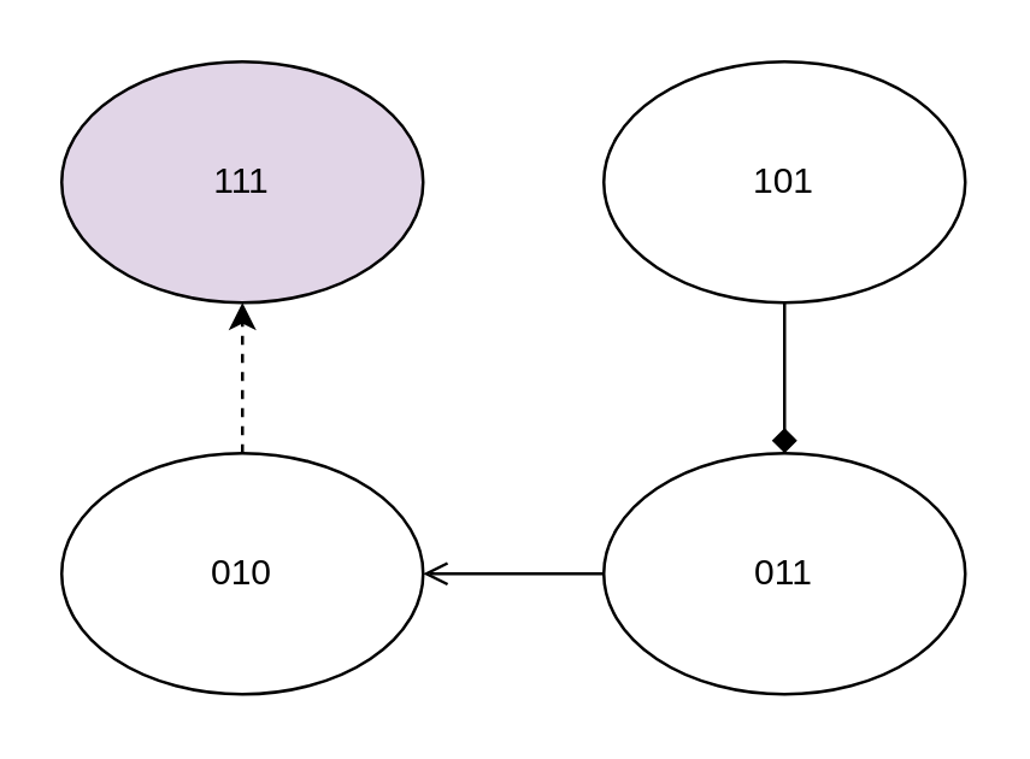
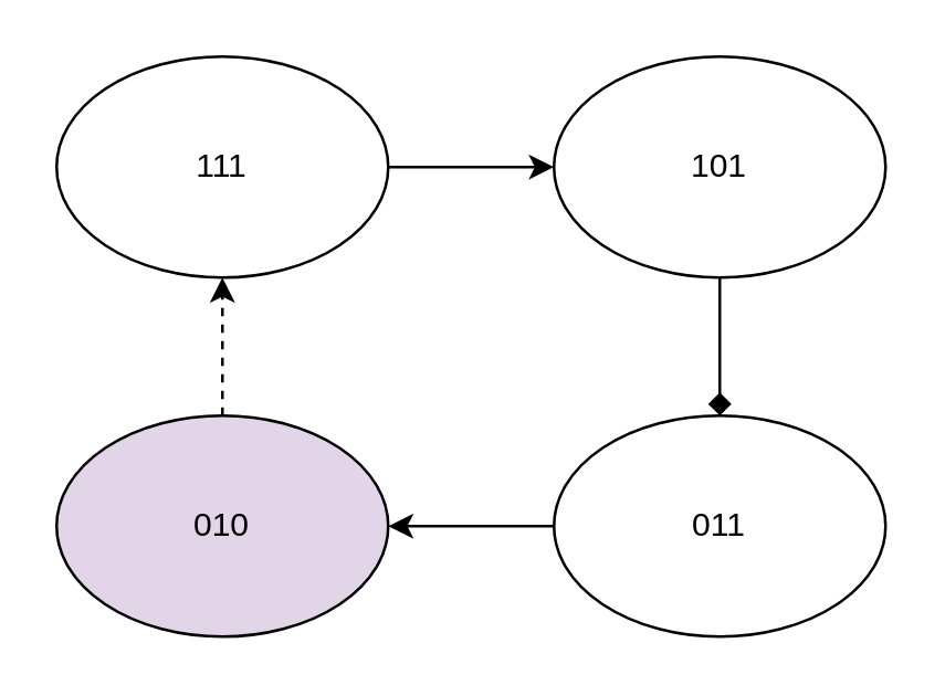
  <mxCell id="0" />
  <mxCell id="1" parent="0" />
- <mxCell id="3" value="111" style="ellipse;whiteSpace=wrap;html=1;fillColor=#e1d5e7;" parent="1" vertex="1"><mxGeometry x="20" y="20" width="120" height="80" as="geometry" /></mxCell>
+ <mxCell id="2" style="edgeStyle=none;html=1;exitX=1;exitY=0.5;exitDx=0;exitDy=0;entryX=0;entryY=0.5;entryDx=0;entryDy=0;fontFamily=Helvetica;fontSize=12;fontColor=default;" parent="1" source="3" target="9" edge="1"><mxGeometry relative="1" as="geometry" /></mxCell>
+ <mxCell id="3" value="111" style="ellipse;whiteSpace=wrap;html=1;" parent="1" vertex="1"><mxGeometry x="20" y="20" width="120" height="80" as="geometry" /></mxCell>
  <mxCell id="4" style="edgeStyle=none;html=1;exitX=0.5;exitY=0;exitDx=0;exitDy=0;entryX=0.5;entryY=1;entryDx=0;entryDy=0;fontFamily=Helvetica;fontSize=12;fontColor=default;dashed=1;" parent="1" source="5" target="3" edge="1"><mxGeometry relative="1" as="geometry" /></mxCell>
- <mxCell id="5" value="010" style="ellipse;whiteSpace=wrap;html=1;" parent="1" vertex="1"><mxGeometry x="20" y="150" width="120" height="80" as="geometry" /></mxCell>
- <mxCell id="6" style="edgeStyle=none;html=1;fontFamily=Helvetica;fontSize=12;fontColor=default;endArrow=open;" parent="1" source="7" target="5" edge="1"><mxGeometry relative="1" as="geometry" /></mxCell>
+ <mxCell id="5" value="010" style="ellipse;whiteSpace=wrap;html=1;fillColor=#e1d5e7;" parent="1" vertex="1"><mxGeometry x="20" y="150" width="120" height="80" as="geometry" /></mxCell>
+ <mxCell id="6" style="edgeStyle=none;html=1;fontFamily=Helvetica;fontSize=12;fontColor=default;" parent="1" source="7" target="5" edge="1"><mxGeometry relative="1" as="geometry" /></mxCell>
  <mxCell id="7" value="011" style="ellipse;whiteSpace=wrap;html=1;" parent="1" vertex="1"><mxGeometry x="200" y="150" width="120" height="80" as="geometry" /></mxCell>
  <mxCell id="8" style="edgeStyle=none;html=1;exitX=0.5;exitY=1;exitDx=0;exitDy=0;entryX=0.5;entryY=0;entryDx=0;entryDy=0;fontFamily=Helvetica;fontSize=12;fontColor=default;endArrow=diamond;" parent="1" source="9" target="7" edge="1"><mxGeometry relative="1" as="geometry" /></mxCell>
  <mxCell id="9" value="101" style="ellipse;whiteSpace=wrap;html=1;" parent="1" vertex="1"><mxGeometry x="200" y="20" width="120" height="80" as="geometry" /></mxCell>
